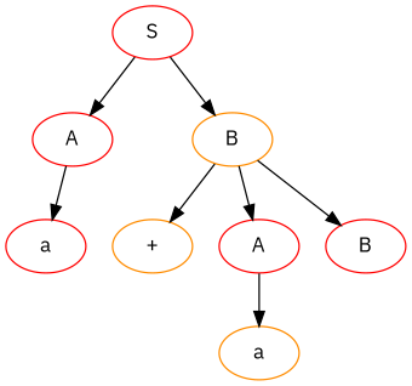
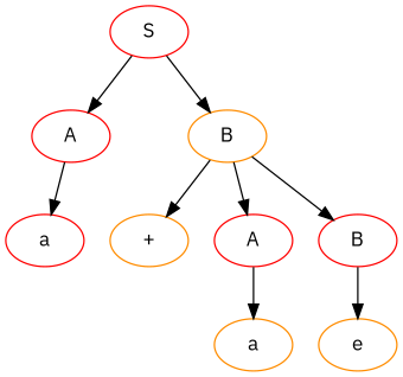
  digraph {
    fontname="IBM Plex Sans"
    node [color=red fontname="IBM Plex Sans"]
    edge [fontname="IBM Plex Sans"]
    n1 [label=A]
    n2 [label=a]
    n3 [label="+" color=darkorange]
    n4 [label=A]
    n5 [label=a color=darkorange]
    n6 [label=B color=darkorange]
    n7 [label=B]
+   e [color=darkorange]
    S
    n1 -> n2
    n4 -> n5
    n6 -> n3
    n6 -> n4
    n6 -> n7
+   n7 -> e
    S -> n1
    S -> n6
  }
